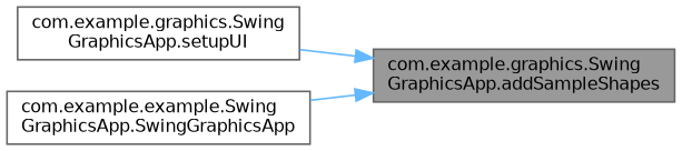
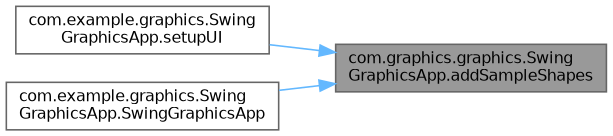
  digraph {
    rankdir=RL
    node [color=grey40 fillcolor=white fontname=Helvetica fontsize=10 shape=box style=filled]
    edge [color=steelblue1 dir=back fontname=Helvetica fontsize=10 labelfontname=Helvetica labelfontsize=10 style=solid]
-   n1 [color=gray40 fillcolor=grey60 fontcolor=black height=0.2 label="com.example.graphics.Swing\lGraphicsApp.addSampleShapes" width=0.4]
+   n1 [color=gray40 fillcolor=grey60 fontcolor=black height=0.2 label="com.graphics.graphics.Swing\lGraphicsApp.addSampleShapes" width=0.4]
    n2 [height=0.2 label="com.example.graphics.Swing\lGraphicsApp.setupUI" width=0.4]
-   n3 [height=0.2 label="com.example.example.Swing\lGraphicsApp.SwingGraphicsApp" width=0.4]
+   n3 [height=0.2 label="com.example.graphics.Swing\lGraphicsApp.SwingGraphicsApp" width=0.4]
    n1 -> n2
    n1 -> n3
  }
